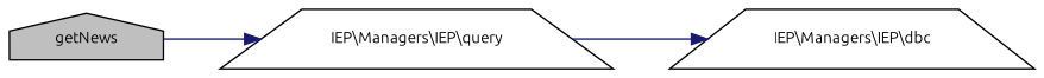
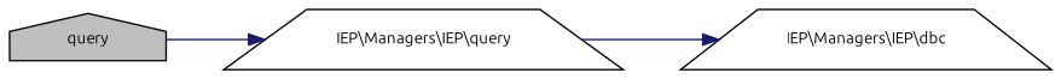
  digraph {
    rankdir=LR
    fontname=Ubuntu
    node [color=black fillcolor=white fontname=Ubuntu fontsize=10 shape=trapezium style=filled]
    edge [color=midnightblue fontname=Ubuntu fontsize=10 labelfontname=Helvetica labelfontsize=10 style=solid]
-   n1 [fillcolor=grey75 fontcolor=black height=0.2 label=getNews shape=house width=0.4]
+   n1 [fillcolor=grey75 fontcolor=black height=0.2 label=query shape=house width=0.4]
    n2 [height=0.2 label="IEP\\Managers\\IEP\\query" width=0.4]
    n3 [height=0.2 label="IEP\\Managers\\IEP\\dbc" width=0.4]
    n1 -> n2
    n2 -> n3
  }
